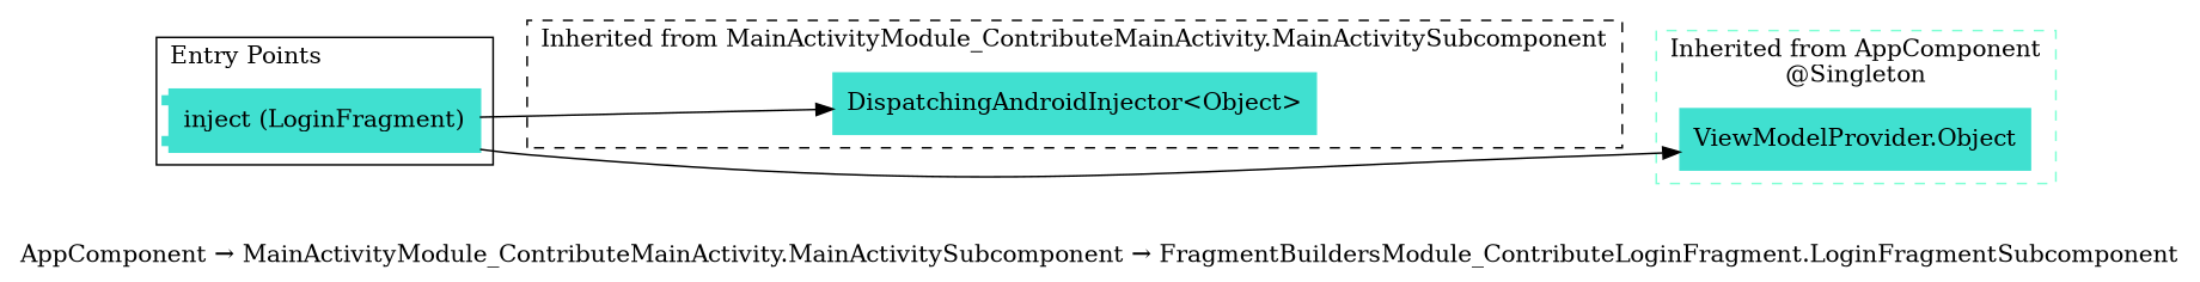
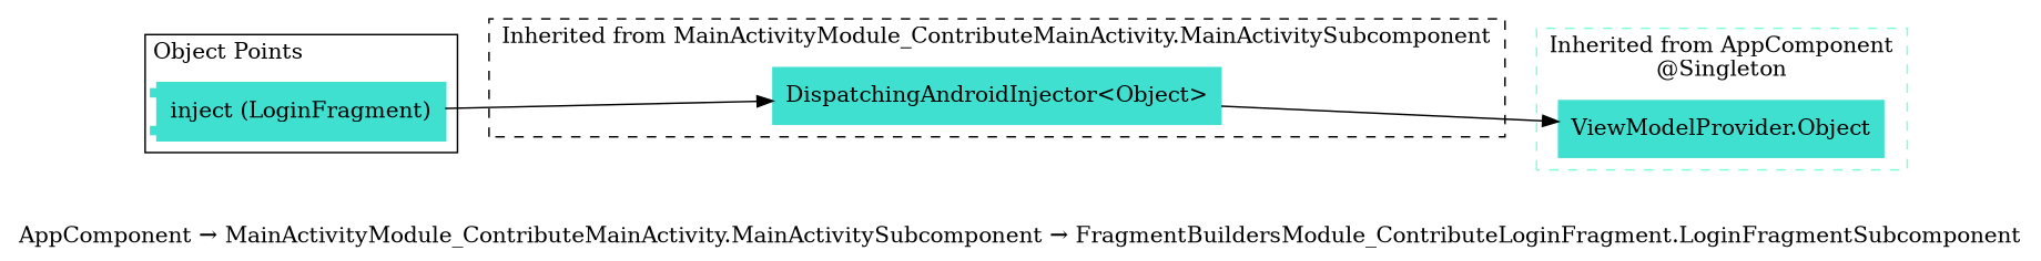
  digraph {
    compound=true
    label="AppComponent → MainActivityModule_ContributeMainActivity.MainActivitySubcomponent → FragmentBuildersModule_ContributeLoginFragment.LoginFragmentSubcomponent"
    labeljust=l
    rankdir=LR
    node [color=turquoise shape=rectangle style=filled]
    n1 [label="DispatchingAndroidInjector<Object>"]
    n2 [label="inject (LoginFragment)" penwidth=2 shape=component]
    n3 [label="ViewModelProvider.Object"]
    subgraph cluster_1 {
      label="Inherited from MainActivityModule_ContributeMainActivity.MainActivitySubcomponent"
      labeljust=c
      style=dashed
      n1
    }
    subgraph cluster_2 {
-     label="Entry Points"
+     label="Object Points"
      n2
    }
    subgraph cluster_3 {
      label="Dependency Graph"
    }
    subgraph cluster_4 {
      label=Subcomponents
      shape=folder
    }
    subgraph cluster_5 {
      color=aquamarine
      label="Inherited from AppComponent\n@Singleton"
      labeljust=c
      style=dashed
      n3
    }
    n2 -> n1
-   n2 -> n3
+   n1 -> n3
  }
